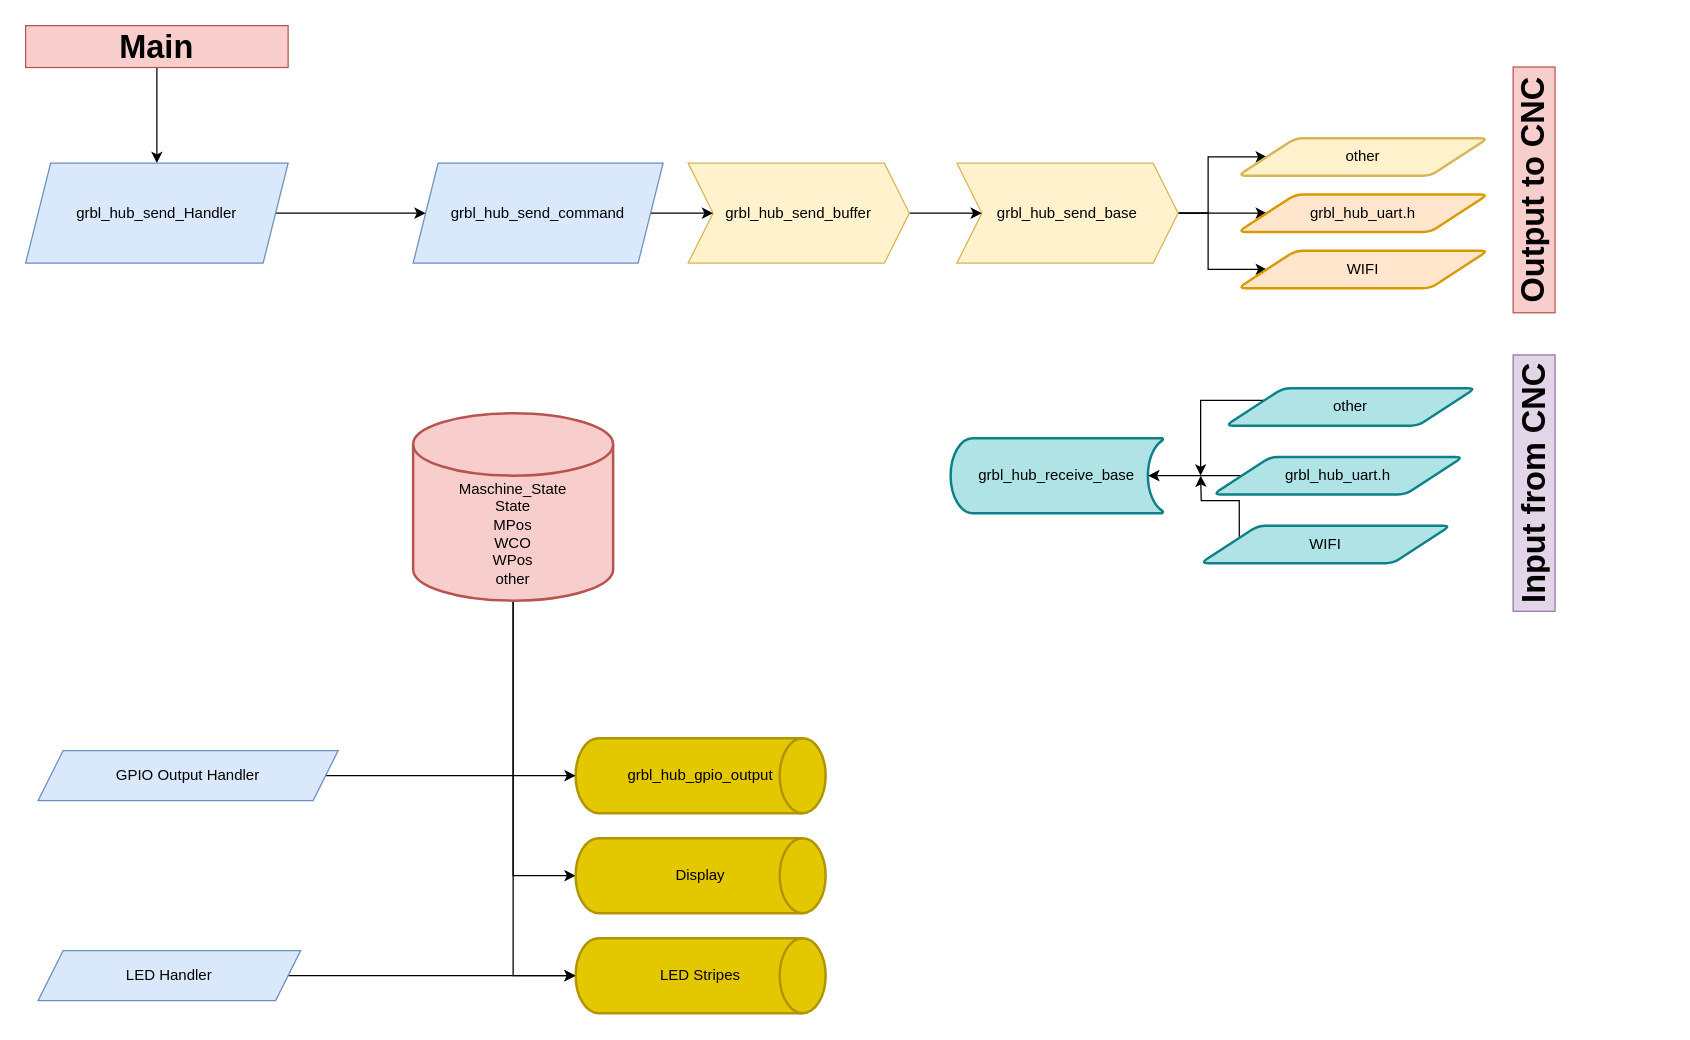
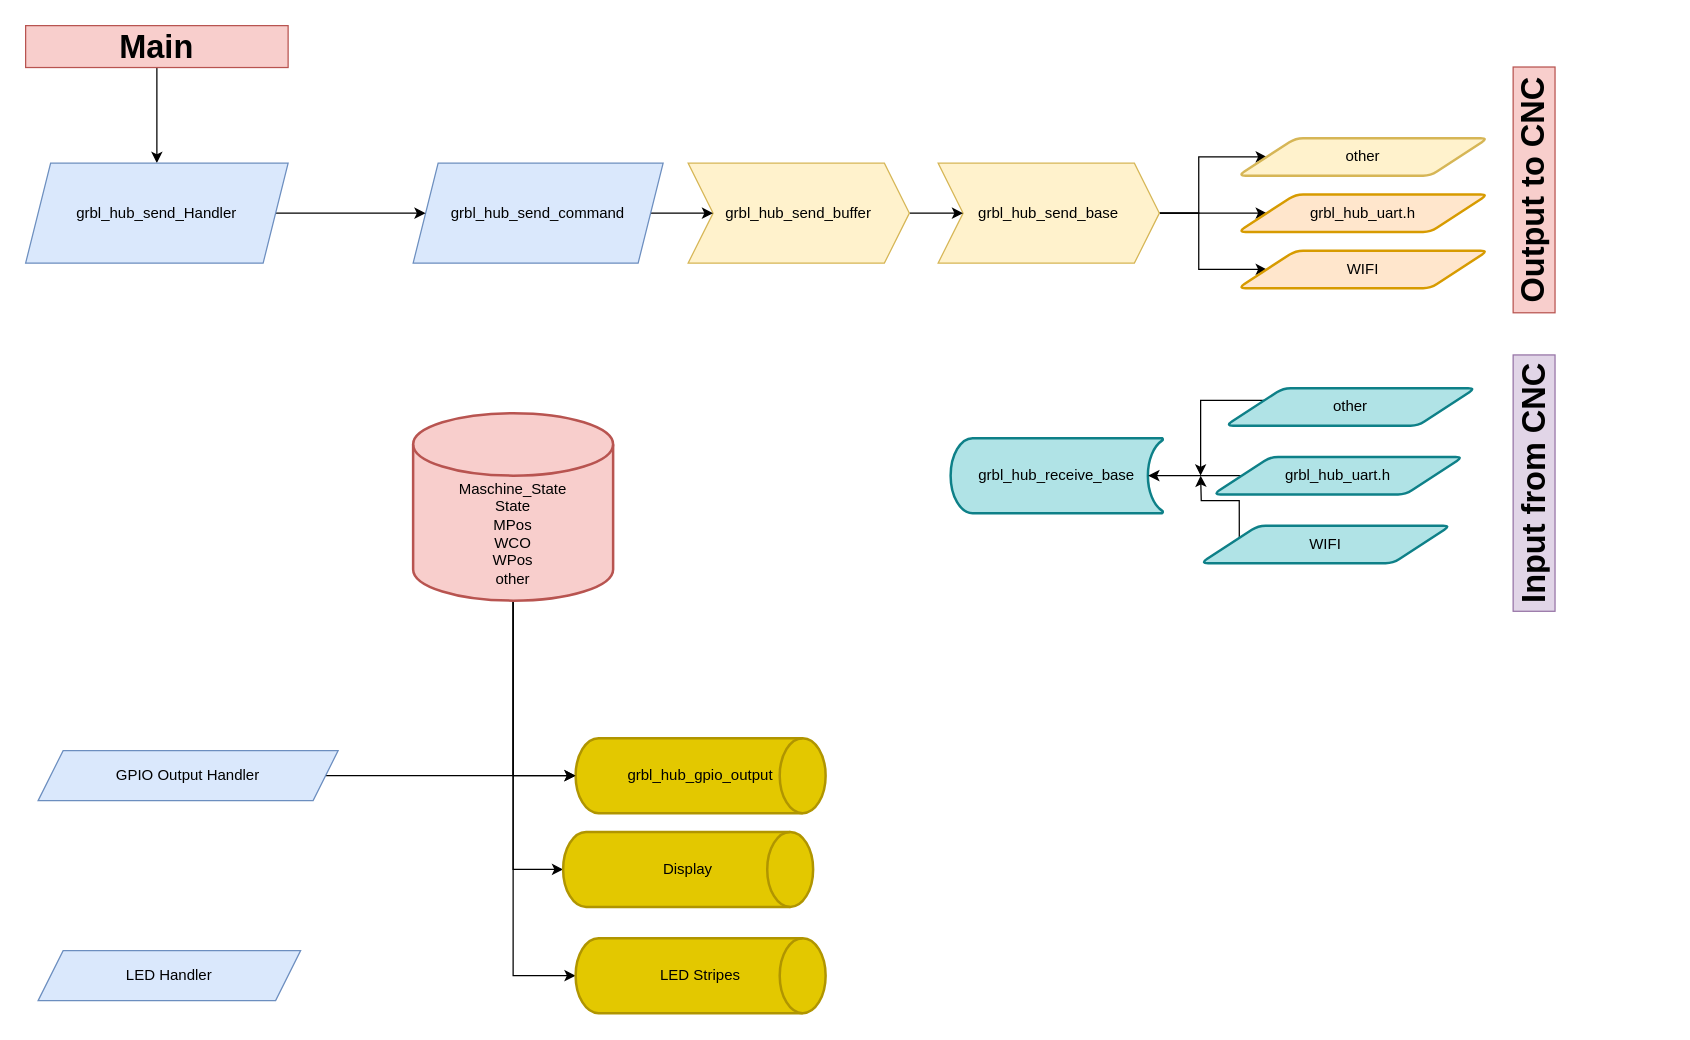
  <mxCell id="0" />
  <mxCell id="1" parent="0" />
  <mxCell id="2" style="edgeStyle=orthogonalEdgeStyle;rounded=0;orthogonalLoop=1;jettySize=auto;html=1;exitX=1;exitY=0.5;exitDx=0;exitDy=0;entryX=0;entryY=0.5;entryDx=0;entryDy=0;" edge="1" parent="1" source="5" target="11"><mxGeometry relative="1" as="geometry" /></mxCell>
  <mxCell id="3" style="edgeStyle=orthogonalEdgeStyle;rounded=0;orthogonalLoop=1;jettySize=auto;html=1;exitX=1;exitY=0.5;exitDx=0;exitDy=0;entryX=0;entryY=0.5;entryDx=0;entryDy=0;" edge="1" parent="1" source="5" target="14"><mxGeometry relative="1" as="geometry" /></mxCell>
  <mxCell id="4" style="edgeStyle=orthogonalEdgeStyle;rounded=0;orthogonalLoop=1;jettySize=auto;html=1;exitX=1;exitY=0.5;exitDx=0;exitDy=0;entryX=0;entryY=0.5;entryDx=0;entryDy=0;" edge="1" parent="1" source="5" target="13"><mxGeometry relative="1" as="geometry" /></mxCell>
- <mxCell id="5" value="grbl_hub_send_base" style="shape=step;perimeter=stepPerimeter;whiteSpace=wrap;html=1;fixedSize=1;fillColor=#fff2cc;strokeColor=#d6b656;" vertex="1" parent="1"><mxGeometry x="765" y="130" width="177" height="80" as="geometry" /></mxCell>
+ <mxCell id="5" value="grbl_hub_send_base" style="shape=step;perimeter=stepPerimeter;whiteSpace=wrap;html=1;fixedSize=1;fillColor=#fff2cc;strokeColor=#d6b656;" vertex="1" parent="1"><mxGeometry x="750" y="130" width="177" height="80" as="geometry" /></mxCell>
  <mxCell id="6" style="edgeStyle=orthogonalEdgeStyle;rounded=0;orthogonalLoop=1;jettySize=auto;html=1;exitX=1;exitY=0.5;exitDx=0;exitDy=0;entryX=0;entryY=0.5;entryDx=0;entryDy=0;" edge="1" parent="1" source="7" target="5"><mxGeometry relative="1" as="geometry" /></mxCell>
  <mxCell id="7" value="grbl_hub_send_buffer" style="shape=step;perimeter=stepPerimeter;whiteSpace=wrap;html=1;fixedSize=1;fillColor=#fff2cc;strokeColor=#d6b656;" vertex="1" parent="1"><mxGeometry x="550" y="130" width="177" height="80" as="geometry" /></mxCell>
  <mxCell id="8" style="edgeStyle=orthogonalEdgeStyle;rounded=0;orthogonalLoop=1;jettySize=auto;html=1;exitX=1;exitY=0.5;exitDx=0;exitDy=0;entryX=0;entryY=0.5;entryDx=0;entryDy=0;" edge="1" parent="1" source="9" target="7"><mxGeometry relative="1" as="geometry" /></mxCell>
  <mxCell id="9" value="grbl_hub_send_command" style="shape=parallelogram;perimeter=parallelogramPerimeter;whiteSpace=wrap;html=1;fixedSize=1;fillColor=#dae8fc;strokeColor=#6c8ebf;" vertex="1" parent="1"><mxGeometry x="330" y="130" width="200" height="80" as="geometry" /></mxCell>
  <mxCell id="10" value="grbl_hub_receive_base" style="strokeWidth=2;html=1;shape=mxgraph.flowchart.stored_data;whiteSpace=wrap;fillColor=#b0e3e6;strokeColor=#0e8088;" vertex="1" parent="1"><mxGeometry x="760" y="350" width="170" height="60" as="geometry" /></mxCell>
  <mxCell id="11" value="grbl_hub_uart.h" style="shape=parallelogram;html=1;strokeWidth=2;perimeter=parallelogramPerimeter;whiteSpace=wrap;rounded=1;arcSize=12;size=0.23;fillColor=#ffe6cc;strokeColor=#d79b00;" vertex="1" parent="1"><mxGeometry x="990" y="155" width="200" height="30" as="geometry" /></mxCell>
  <mxCell id="12" style="edgeStyle=orthogonalEdgeStyle;rounded=0;orthogonalLoop=1;jettySize=auto;html=1;exitX=0.5;exitY=1;exitDx=0;exitDy=0;" edge="1" parent="1" source="11" target="11"><mxGeometry relative="1" as="geometry" /></mxCell>
  <mxCell id="13" value="other" style="shape=parallelogram;html=1;strokeWidth=2;perimeter=parallelogramPerimeter;whiteSpace=wrap;rounded=1;arcSize=12;size=0.23;fillColor=#fff2cc;strokeColor=#d6b656;" vertex="1" parent="1"><mxGeometry x="990" y="110" width="200" height="30" as="geometry" /></mxCell>
  <mxCell id="14" value="WIFI" style="shape=parallelogram;html=1;strokeWidth=2;perimeter=parallelogramPerimeter;whiteSpace=wrap;rounded=1;arcSize=12;size=0.23;fillColor=#ffe6cc;strokeColor=#d79b00;" vertex="1" parent="1"><mxGeometry x="990" y="200" width="200" height="30" as="geometry" /></mxCell>
  <mxCell id="15" style="edgeStyle=orthogonalEdgeStyle;rounded=0;orthogonalLoop=1;jettySize=auto;html=1;exitX=0;exitY=0.5;exitDx=0;exitDy=0;entryX=0.93;entryY=0.5;entryDx=0;entryDy=0;entryPerimeter=0;" edge="1" parent="1" source="16" target="10"><mxGeometry relative="1" as="geometry" /></mxCell>
  <mxCell id="16" value="grbl_hub_uart.h" style="shape=parallelogram;html=1;strokeWidth=2;perimeter=parallelogramPerimeter;whiteSpace=wrap;rounded=1;arcSize=12;size=0.23;fillColor=#b0e3e6;strokeColor=#0e8088;" vertex="1" parent="1"><mxGeometry x="970" y="365" width="200" height="30" as="geometry" /></mxCell>
  <mxCell id="17" style="edgeStyle=orthogonalEdgeStyle;rounded=0;orthogonalLoop=1;jettySize=auto;html=1;exitX=0.5;exitY=1;exitDx=0;exitDy=0;" edge="1" parent="1" source="16" target="16"><mxGeometry relative="1" as="geometry" /></mxCell>
  <mxCell id="18" style="edgeStyle=orthogonalEdgeStyle;rounded=0;orthogonalLoop=1;jettySize=auto;html=1;exitX=0;exitY=0.25;exitDx=0;exitDy=0;" edge="1" parent="1" source="19"><mxGeometry relative="1" as="geometry"><mxPoint x="960" y="380" as="targetPoint" /></mxGeometry></mxCell>
  <mxCell id="19" value="other" style="shape=parallelogram;html=1;strokeWidth=2;perimeter=parallelogramPerimeter;whiteSpace=wrap;rounded=1;arcSize=12;size=0.23;fillColor=#b0e3e6;strokeColor=#0e8088;" vertex="1" parent="1"><mxGeometry x="980" y="310" width="200" height="30" as="geometry" /></mxCell>
  <mxCell id="20" style="edgeStyle=orthogonalEdgeStyle;rounded=0;orthogonalLoop=1;jettySize=auto;html=1;exitX=0;exitY=0.25;exitDx=0;exitDy=0;" edge="1" parent="1" source="21"><mxGeometry relative="1" as="geometry"><mxPoint x="960" y="380" as="targetPoint" /></mxGeometry></mxCell>
  <mxCell id="21" value="WIFI" style="shape=parallelogram;html=1;strokeWidth=2;perimeter=parallelogramPerimeter;whiteSpace=wrap;rounded=1;arcSize=12;size=0.23;fillColor=#b0e3e6;strokeColor=#0e8088;" vertex="1" parent="1"><mxGeometry x="960" y="420" width="200" height="30" as="geometry" /></mxCell>
+ <mxCell id="22" style="edgeStyle=orthogonalEdgeStyle;rounded=0;orthogonalLoop=1;jettySize=auto;html=1;exitX=0.5;exitY=1;exitDx=0;exitDy=0;exitPerimeter=0;entryX=0;entryY=0.5;entryDx=0;entryDy=0;entryPerimeter=0;" edge="1" parent="1" source="25" target="30"><mxGeometry relative="1" as="geometry" /></mxCell>
  <mxCell id="23" style="edgeStyle=orthogonalEdgeStyle;rounded=0;orthogonalLoop=1;jettySize=auto;html=1;exitX=0.5;exitY=1;exitDx=0;exitDy=0;exitPerimeter=0;entryX=0;entryY=0.5;entryDx=0;entryDy=0;entryPerimeter=0;" edge="1" parent="1" source="25" target="31"><mxGeometry relative="1" as="geometry" /></mxCell>
  <mxCell id="24" style="edgeStyle=orthogonalEdgeStyle;rounded=0;orthogonalLoop=1;jettySize=auto;html=1;exitX=0.5;exitY=1;exitDx=0;exitDy=0;exitPerimeter=0;entryX=0;entryY=0.5;entryDx=0;entryDy=0;entryPerimeter=0;" edge="1" parent="1" source="25" target="32"><mxGeometry relative="1" as="geometry" /></mxCell>
  <mxCell id="25" value="&lt;br&gt;&lt;br&gt;&lt;br&gt;Maschine_State&lt;br&gt;State&lt;br&gt;MPos&lt;br&gt;WCO&lt;br&gt;WPos&lt;br&gt;other" style="strokeWidth=2;html=1;shape=mxgraph.flowchart.database;whiteSpace=wrap;fillColor=#f8cecc;strokeColor=#b85450;" vertex="1" parent="1"><mxGeometry x="330" y="330" width="160" height="150" as="geometry" /></mxCell>
  <mxCell id="26" value="&lt;h1&gt;&lt;font style=&quot;font-size: 26px;&quot;&gt;Output to CNC&lt;/font&gt;&lt;/h1&gt;" style="text;html=1;strokeColor=#b85450;fillColor=#f8cecc;spacing=5;spacingTop=-20;whiteSpace=wrap;overflow=hidden;rounded=0;labelBackgroundColor=none;rotation=-90;align=center;verticalAlign=middle;" vertex="1" parent="1"><mxGeometry x="1128.46" y="134.66" width="196.62" height="33.52" as="geometry" /></mxCell>
  <mxCell id="27" value="&lt;h1&gt;&lt;font style=&quot;font-size: 26px;&quot;&gt;Input from CNC&lt;/font&gt;&lt;/h1&gt;" style="text;html=1;strokeColor=#9673a6;fillColor=#e1d5e7;spacing=5;spacingTop=-20;whiteSpace=wrap;overflow=hidden;rounded=0;labelBackgroundColor=none;rotation=-90;align=center;verticalAlign=middle;" vertex="1" parent="1"><mxGeometry x="1124.23" y="369.23" width="205.08" height="33.52" as="geometry" /></mxCell>
  <mxCell id="28" style="edgeStyle=orthogonalEdgeStyle;rounded=0;orthogonalLoop=1;jettySize=auto;html=1;exitX=0.5;exitY=1;exitDx=0;exitDy=0;entryX=0.5;entryY=0;entryDx=0;entryDy=0;" edge="1" parent="1" source="29" target="34"><mxGeometry relative="1" as="geometry" /></mxCell>
  <mxCell id="29" value="&lt;h1&gt;&lt;font style=&quot;font-size: 26px;&quot;&gt;Main&lt;/font&gt;&lt;/h1&gt;" style="text;html=1;strokeColor=#b85450;fillColor=#f8cecc;spacing=5;spacingTop=-20;whiteSpace=wrap;overflow=hidden;rounded=0;labelBackgroundColor=none;rotation=0;align=center;verticalAlign=middle;" vertex="1" parent="1"><mxGeometry x="20" y="20" width="210" height="33.52" as="geometry" /></mxCell>
  <mxCell id="30" value="grbl_hub_gpio_output" style="strokeWidth=2;html=1;shape=mxgraph.flowchart.direct_data;whiteSpace=wrap;fillColor=#e3c800;fontColor=#000000;strokeColor=#B09500;" vertex="1" parent="1"><mxGeometry x="460" y="590" width="200" height="60" as="geometry" /></mxCell>
- <mxCell id="31" value="Display" style="strokeWidth=2;html=1;shape=mxgraph.flowchart.direct_data;whiteSpace=wrap;fillColor=#e3c800;fontColor=#000000;strokeColor=#B09500;" vertex="1" parent="1"><mxGeometry x="460" y="670" width="200" height="60" as="geometry" /></mxCell>
+ <mxCell id="31" value="Display" style="strokeWidth=2;html=1;shape=mxgraph.flowchart.direct_data;whiteSpace=wrap;fillColor=#e3c800;fontColor=#000000;strokeColor=#B09500;" vertex="1" parent="1"><mxGeometry x="450" y="665" width="200" height="60" as="geometry" /></mxCell>
  <mxCell id="32" value="LED Stripes" style="strokeWidth=2;html=1;shape=mxgraph.flowchart.direct_data;whiteSpace=wrap;fillColor=#e3c800;fontColor=#000000;strokeColor=#B09500;" vertex="1" parent="1"><mxGeometry x="460" y="750" width="200" height="60" as="geometry" /></mxCell>
  <mxCell id="33" style="edgeStyle=orthogonalEdgeStyle;rounded=0;orthogonalLoop=1;jettySize=auto;html=1;exitX=1;exitY=0.5;exitDx=0;exitDy=0;entryX=0;entryY=0.5;entryDx=0;entryDy=0;" edge="1" parent="1" source="34" target="9"><mxGeometry relative="1" as="geometry" /></mxCell>
  <mxCell id="34" value="grbl_hub_send_Handler" style="shape=parallelogram;perimeter=parallelogramPerimeter;whiteSpace=wrap;html=1;fixedSize=1;fillColor=#dae8fc;strokeColor=#6c8ebf;" vertex="1" parent="1"><mxGeometry x="20" y="130" width="210" height="80" as="geometry" /></mxCell>
- <mxCell id="35" style="edgeStyle=orthogonalEdgeStyle;rounded=0;orthogonalLoop=1;jettySize=auto;html=1;exitX=1;exitY=0.5;exitDx=0;exitDy=0;entryX=0;entryY=0.5;entryDx=0;entryDy=0;entryPerimeter=0;" edge="1" parent="1" source="36" target="32"><mxGeometry relative="1" as="geometry" /></mxCell>
  <mxCell id="36" value="LED Handler" style="shape=parallelogram;perimeter=parallelogramPerimeter;whiteSpace=wrap;html=1;fixedSize=1;fillColor=#dae8fc;strokeColor=#6c8ebf;" vertex="1" parent="1"><mxGeometry x="30" y="760" width="210" height="40" as="geometry" /></mxCell>
  <mxCell id="37" style="edgeStyle=orthogonalEdgeStyle;rounded=0;orthogonalLoop=1;jettySize=auto;html=1;exitX=1;exitY=0.5;exitDx=0;exitDy=0;entryX=0;entryY=0.5;entryDx=0;entryDy=0;entryPerimeter=0;" edge="1" parent="1" source="38" target="30"><mxGeometry relative="1" as="geometry" /></mxCell>
  <mxCell id="38" value="GPIO Output Handler" style="shape=parallelogram;perimeter=parallelogramPerimeter;whiteSpace=wrap;html=1;fixedSize=1;fillColor=#dae8fc;strokeColor=#6c8ebf;" vertex="1" parent="1"><mxGeometry x="30" y="600" width="240" height="40" as="geometry" /></mxCell>
